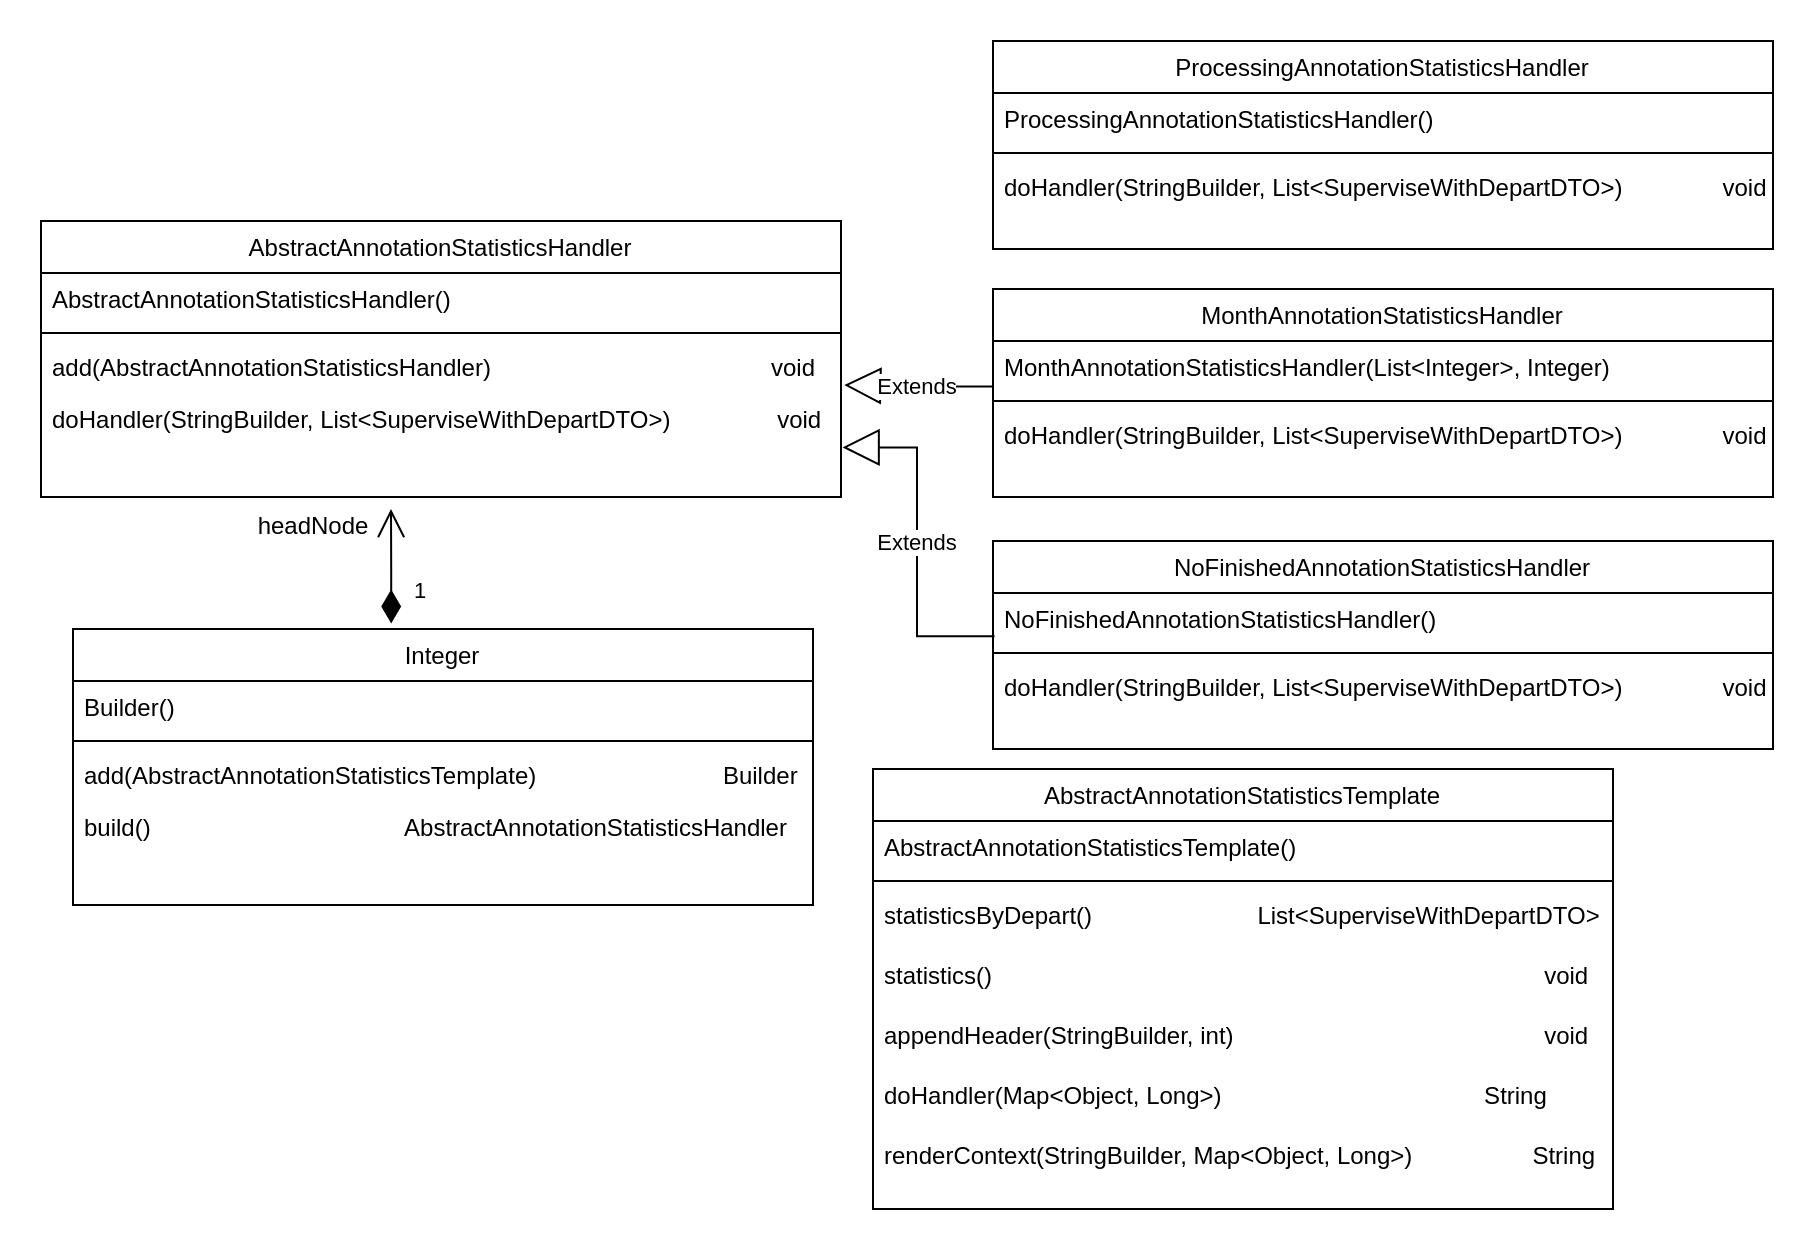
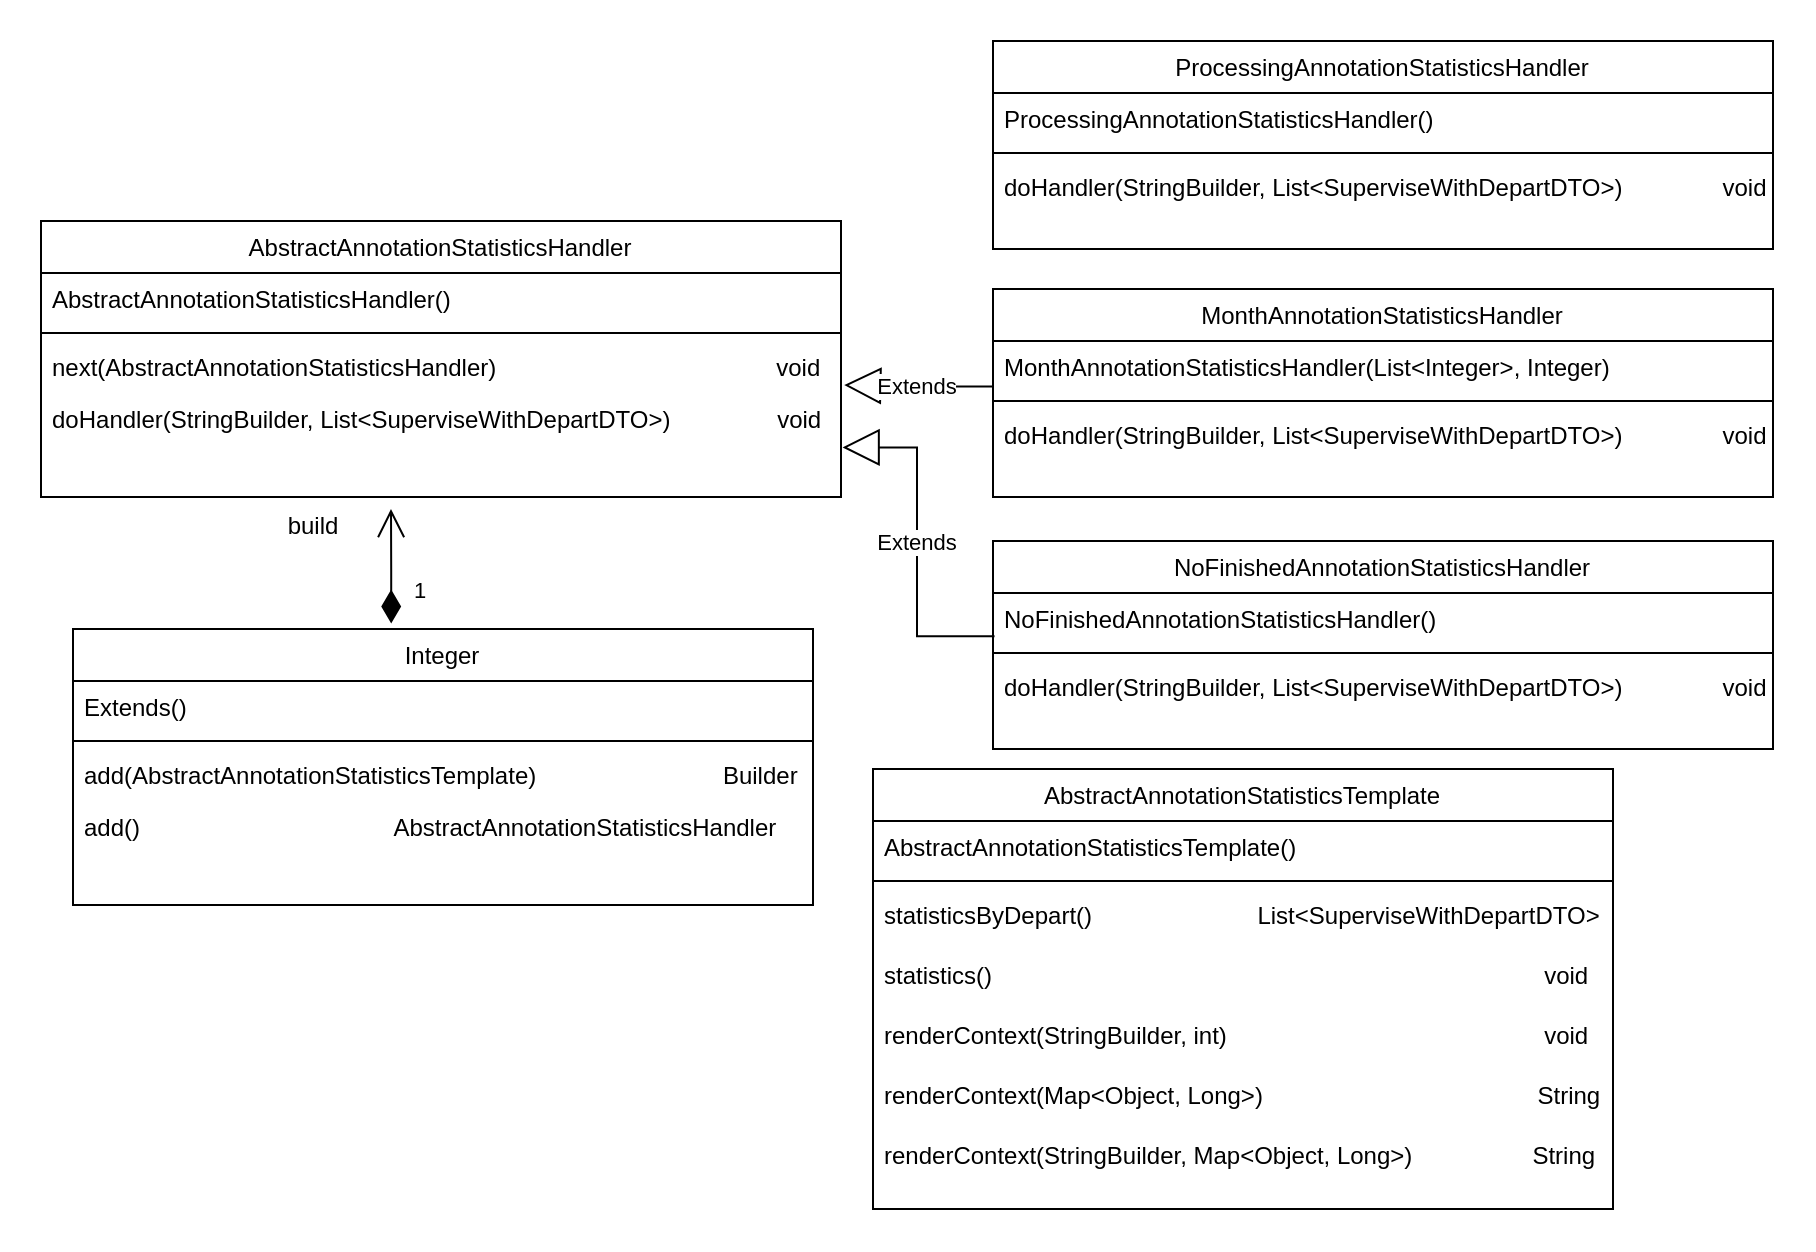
  <mxCell id="0" />
  <mxCell id="1" parent="0" />
  <mxCell id="2" value="AbstractAnnotationStatisticsHandler" style="swimlane;fontStyle=0;align=center;verticalAlign=top;childLayout=stackLayout;horizontal=1;startSize=26;horizontalStack=0;resizeParent=1;resizeLast=0;collapsible=1;marginBottom=0;rounded=0;shadow=0;strokeWidth=1;" parent="1" vertex="1"><mxGeometry x="20" y="110" width="400" height="138" as="geometry"><mxRectangle x="230" y="140" width="160" height="26" as="alternateBounds" /></mxGeometry></mxCell>
  <mxCell id="3" value="AbstractAnnotationStatisticsHandler()" style="text;align=left;verticalAlign=top;spacingLeft=4;spacingRight=4;overflow=hidden;rotatable=0;points=[[0,0.5],[1,0.5]];portConstraint=eastwest;" parent="2" vertex="1"><mxGeometry y="26" width="400" height="26" as="geometry" /></mxCell>
  <mxCell id="4" value="" style="line;html=1;strokeWidth=1;align=left;verticalAlign=middle;spacingTop=-1;spacingLeft=3;spacingRight=3;rotatable=0;labelPosition=right;points=[];portConstraint=eastwest;" parent="2" vertex="1"><mxGeometry y="52" width="400" height="8" as="geometry" /></mxCell>
- <mxCell id="5" value="add(AbstractAnnotationStatisticsHandler)                                          void" style="text;align=left;verticalAlign=top;spacingLeft=4;spacingRight=4;overflow=hidden;rotatable=0;points=[[0,0.5],[1,0.5]];portConstraint=eastwest;fillColor=none;" parent="2" vertex="1"><mxGeometry y="60" width="400" height="26" as="geometry" /></mxCell>
+ <mxCell id="5" value="next(AbstractAnnotationStatisticsHandler)                                          void" style="text;align=left;verticalAlign=top;spacingLeft=4;spacingRight=4;overflow=hidden;rotatable=0;points=[[0,0.5],[1,0.5]];portConstraint=eastwest;fillColor=none;" parent="2" vertex="1"><mxGeometry y="60" width="400" height="26" as="geometry" /></mxCell>
  <mxCell id="6" value="doHandler(StringBuilder, List&lt;SuperviseWithDepartDTO&gt;)                void" style="text;align=left;verticalAlign=top;spacingLeft=4;spacingRight=4;overflow=hidden;rotatable=0;points=[[0,0.5],[1,0.5]];portConstraint=eastwest;" vertex="1" parent="2"><mxGeometry y="86" width="400" height="26" as="geometry" /></mxCell>
  <mxCell id="7" value="Integer" style="swimlane;fontStyle=0;align=center;verticalAlign=top;childLayout=stackLayout;horizontal=1;startSize=26;horizontalStack=0;resizeParent=1;resizeLast=0;collapsible=1;marginBottom=0;rounded=0;shadow=0;strokeWidth=1;" parent="1" vertex="1"><mxGeometry x="36" y="314" width="370" height="138" as="geometry"><mxRectangle x="130" y="380" width="160" height="26" as="alternateBounds" /></mxGeometry></mxCell>
- <mxCell id="8" value="Builder()" style="text;align=left;verticalAlign=top;spacingLeft=4;spacingRight=4;overflow=hidden;rotatable=0;points=[[0,0.5],[1,0.5]];portConstraint=eastwest;" parent="7" vertex="1"><mxGeometry y="26" width="370" height="26" as="geometry" /></mxCell>
+ <mxCell id="8" value="Extends()" style="text;align=left;verticalAlign=top;spacingLeft=4;spacingRight=4;overflow=hidden;rotatable=0;points=[[0,0.5],[1,0.5]];portConstraint=eastwest;" parent="7" vertex="1"><mxGeometry y="26" width="370" height="26" as="geometry" /></mxCell>
  <mxCell id="9" value="" style="line;html=1;strokeWidth=1;align=left;verticalAlign=middle;spacingTop=-1;spacingLeft=3;spacingRight=3;rotatable=0;labelPosition=right;points=[];portConstraint=eastwest;" parent="7" vertex="1"><mxGeometry y="52" width="370" height="8" as="geometry" /></mxCell>
  <mxCell id="10" value="add(AbstractAnnotationStatisticsTemplate)                            Builder" style="text;align=left;verticalAlign=top;spacingLeft=4;spacingRight=4;overflow=hidden;rotatable=0;points=[[0,0.5],[1,0.5]];portConstraint=eastwest;fontStyle=0" parent="7" vertex="1"><mxGeometry y="60" width="370" height="26" as="geometry" /></mxCell>
- <mxCell id="11" value="build()                                      AbstractAnnotationStatisticsHandler" style="text;align=left;verticalAlign=top;spacingLeft=4;spacingRight=4;overflow=hidden;rotatable=0;points=[[0,0.5],[1,0.5]];portConstraint=eastwest;" parent="7" vertex="1"><mxGeometry y="86" width="370" height="26" as="geometry" /></mxCell>
+ <mxCell id="11" value="add()                                      AbstractAnnotationStatisticsHandler" style="text;align=left;verticalAlign=top;spacingLeft=4;spacingRight=4;overflow=hidden;rotatable=0;points=[[0,0.5],[1,0.5]];portConstraint=eastwest;" parent="7" vertex="1"><mxGeometry y="86" width="370" height="26" as="geometry" /></mxCell>
  <mxCell id="12" value="ProcessingAnnotationStatisticsHandler" style="swimlane;fontStyle=0;align=center;verticalAlign=top;childLayout=stackLayout;horizontal=1;startSize=26;horizontalStack=0;resizeParent=1;resizeLast=0;collapsible=1;marginBottom=0;rounded=0;shadow=0;strokeWidth=1;" parent="1" vertex="1"><mxGeometry x="496" y="20" width="390" height="104" as="geometry"><mxRectangle x="550" y="140" width="160" height="26" as="alternateBounds" /></mxGeometry></mxCell>
  <mxCell id="13" value="ProcessingAnnotationStatisticsHandler()" style="text;align=left;verticalAlign=top;spacingLeft=4;spacingRight=4;overflow=hidden;rotatable=0;points=[[0,0.5],[1,0.5]];portConstraint=eastwest;" parent="12" vertex="1"><mxGeometry y="26" width="390" height="26" as="geometry" /></mxCell>
  <mxCell id="14" value="" style="line;html=1;strokeWidth=1;align=left;verticalAlign=middle;spacingTop=-1;spacingLeft=3;spacingRight=3;rotatable=0;labelPosition=right;points=[];portConstraint=eastwest;" parent="12" vertex="1"><mxGeometry y="52" width="390" height="8" as="geometry" /></mxCell>
  <mxCell id="15" value="doHandler(StringBuilder, List&lt;SuperviseWithDepartDTO&gt;)               void" style="text;align=left;verticalAlign=top;spacingLeft=4;spacingRight=4;overflow=hidden;rotatable=0;points=[[0,0.5],[1,0.5]];portConstraint=eastwest;" parent="12" vertex="1"><mxGeometry y="60" width="390" height="26" as="geometry" /></mxCell>
  <mxCell id="16" value="MonthAnnotationStatisticsHandler" style="swimlane;fontStyle=0;align=center;verticalAlign=top;childLayout=stackLayout;horizontal=1;startSize=26;horizontalStack=0;resizeParent=1;resizeLast=0;collapsible=1;marginBottom=0;rounded=0;shadow=0;strokeWidth=1;" vertex="1" parent="1"><mxGeometry x="496" y="144" width="390" height="104" as="geometry"><mxRectangle x="550" y="140" width="160" height="26" as="alternateBounds" /></mxGeometry></mxCell>
  <mxCell id="17" value="MonthAnnotationStatisticsHandler(List&lt;Integer&gt;, Integer)" style="text;align=left;verticalAlign=top;spacingLeft=4;spacingRight=4;overflow=hidden;rotatable=0;points=[[0,0.5],[1,0.5]];portConstraint=eastwest;" vertex="1" parent="16"><mxGeometry y="26" width="390" height="26" as="geometry" /></mxCell>
  <mxCell id="18" value="" style="line;html=1;strokeWidth=1;align=left;verticalAlign=middle;spacingTop=-1;spacingLeft=3;spacingRight=3;rotatable=0;labelPosition=right;points=[];portConstraint=eastwest;" vertex="1" parent="16"><mxGeometry y="52" width="390" height="8" as="geometry" /></mxCell>
  <mxCell id="19" value="doHandler(StringBuilder, List&lt;SuperviseWithDepartDTO&gt;)               void" style="text;align=left;verticalAlign=top;spacingLeft=4;spacingRight=4;overflow=hidden;rotatable=0;points=[[0,0.5],[1,0.5]];portConstraint=eastwest;" vertex="1" parent="16"><mxGeometry y="60" width="390" height="26" as="geometry" /></mxCell>
  <mxCell id="20" value="NoFinishedAnnotationStatisticsHandler" style="swimlane;fontStyle=0;align=center;verticalAlign=top;childLayout=stackLayout;horizontal=1;startSize=26;horizontalStack=0;resizeParent=1;resizeLast=0;collapsible=1;marginBottom=0;rounded=0;shadow=0;strokeWidth=1;" vertex="1" parent="1"><mxGeometry x="496" y="270" width="390" height="104" as="geometry"><mxRectangle x="550" y="140" width="160" height="26" as="alternateBounds" /></mxGeometry></mxCell>
  <mxCell id="21" value="NoFinishedAnnotationStatisticsHandler()" style="text;align=left;verticalAlign=top;spacingLeft=4;spacingRight=4;overflow=hidden;rotatable=0;points=[[0,0.5],[1,0.5]];portConstraint=eastwest;" vertex="1" parent="20"><mxGeometry y="26" width="390" height="26" as="geometry" /></mxCell>
  <mxCell id="22" value="" style="line;html=1;strokeWidth=1;align=left;verticalAlign=middle;spacingTop=-1;spacingLeft=3;spacingRight=3;rotatable=0;labelPosition=right;points=[];portConstraint=eastwest;" vertex="1" parent="20"><mxGeometry y="52" width="390" height="8" as="geometry" /></mxCell>
  <mxCell id="23" value="doHandler(StringBuilder, List&lt;SuperviseWithDepartDTO&gt;)               void" style="text;align=left;verticalAlign=top;spacingLeft=4;spacingRight=4;overflow=hidden;rotatable=0;points=[[0,0.5],[1,0.5]];portConstraint=eastwest;" vertex="1" parent="20"><mxGeometry y="60" width="390" height="26" as="geometry" /></mxCell>
  <mxCell id="24" value="Extends" style="endArrow=block;endSize=16;endFill=0;html=1;rounded=0;entryX=1.004;entryY=-0.154;entryDx=0;entryDy=0;entryPerimeter=0;exitX=0;exitY=0.877;exitDx=0;exitDy=0;exitPerimeter=0;edgeStyle=orthogonalEdgeStyle;" edge="1" parent="1" source="17" target="6"><mxGeometry width="160" relative="1" as="geometry"><mxPoint x="336" y="294" as="sourcePoint" /><mxPoint x="496" y="294" as="targetPoint" /></mxGeometry></mxCell>
  <mxCell id="25" value="Extends" style="endArrow=block;endSize=16;endFill=0;html=1;rounded=0;exitX=0.002;exitY=0.831;exitDx=0;exitDy=0;exitPerimeter=0;edgeStyle=orthogonalEdgeStyle;entryX=1.002;entryY=1.046;entryDx=0;entryDy=0;entryPerimeter=0;" edge="1" parent="1" source="21" target="6"><mxGeometry width="160" relative="1" as="geometry"><mxPoint x="286" y="324" as="sourcePoint" /><mxPoint x="436" y="225" as="targetPoint" /></mxGeometry></mxCell>
  <mxCell id="26" value="1" style="endArrow=open;html=1;endSize=12;startArrow=diamondThin;startSize=14;startFill=1;edgeStyle=orthogonalEdgeStyle;align=left;verticalAlign=bottom;rounded=0;exitX=0.43;exitY=-0.02;exitDx=0;exitDy=0;exitPerimeter=0;" edge="1" parent="1" source="7"><mxGeometry x="-0.749" y="-11" relative="1" as="geometry"><mxPoint x="196" y="284" as="sourcePoint" /><mxPoint x="195" y="254" as="targetPoint" /><mxPoint x="-1" as="offset" /></mxGeometry></mxCell>
- <mxCell id="27" value="headNode" style="text;html=1;align=center;verticalAlign=middle;resizable=0;points=[];autosize=1;strokeColor=none;fillColor=none;" vertex="1" parent="1"><mxGeometry x="116" y="248" width="80" height="30" as="geometry" /></mxCell>
+ <mxCell id="27" value="build" style="text;html=1;align=center;verticalAlign=middle;resizable=0;points=[];autosize=1;strokeColor=none;fillColor=none;" vertex="1" parent="1"><mxGeometry x="116" y="248" width="80" height="30" as="geometry" /></mxCell>
  <mxCell id="28" value="&lt;span style=&quot;font-weight: normal;&quot;&gt;AbstractAnnotationStatisticsTemplate&lt;/span&gt;" style="swimlane;fontStyle=1;align=center;verticalAlign=top;childLayout=stackLayout;horizontal=1;startSize=26;horizontalStack=0;resizeParent=1;resizeParentMax=0;resizeLast=0;collapsible=1;marginBottom=0;whiteSpace=wrap;html=1;" vertex="1" parent="1"><mxGeometry x="436" y="384" width="370" height="220" as="geometry" /></mxCell>
  <mxCell id="29" value="AbstractAnnotationStatisticsTemplate()" style="text;strokeColor=none;fillColor=none;align=left;verticalAlign=top;spacingLeft=4;spacingRight=4;overflow=hidden;rotatable=0;points=[[0,0.5],[1,0.5]];portConstraint=eastwest;whiteSpace=wrap;html=1;" vertex="1" parent="28"><mxGeometry y="26" width="370" height="26" as="geometry" /></mxCell>
  <mxCell id="30" value="" style="line;strokeWidth=1;fillColor=none;align=left;verticalAlign=middle;spacingTop=-1;spacingLeft=3;spacingRight=3;rotatable=0;labelPosition=right;points=[];portConstraint=eastwest;strokeColor=inherit;" vertex="1" parent="28"><mxGeometry y="52" width="370" height="8" as="geometry" /></mxCell>
  <mxCell id="31" value="statisticsByDepart()&lt;span style=&quot;white-space: pre;&quot;&gt;&#09;&lt;/span&gt;&lt;span style=&quot;white-space: pre;&quot;&gt;&#09;&lt;/span&gt;&lt;span style=&quot;white-space: pre;&quot;&gt;&#09;&lt;/span&gt;&lt;span style=&quot;white-space: pre;&quot;&gt;&#09;&lt;/span&gt;List&amp;lt;SuperviseWithDepartDTO&amp;gt;" style="text;strokeColor=none;fillColor=none;align=left;verticalAlign=top;spacingLeft=4;spacingRight=4;overflow=hidden;rotatable=0;points=[[0,0.5],[1,0.5]];portConstraint=eastwest;whiteSpace=wrap;html=1;" vertex="1" parent="28"><mxGeometry y="60" width="370" height="30" as="geometry" /></mxCell>
  <mxCell id="32" value="statistics()&lt;span style=&quot;white-space: pre;&quot;&gt;&#09;&lt;/span&gt;&lt;span style=&quot;white-space: pre;&quot;&gt;&#09;&lt;/span&gt;&lt;span style=&quot;white-space: pre;&quot;&gt;&#09;&lt;/span&gt;&lt;span style=&quot;white-space: pre;&quot;&gt;&#09;&lt;/span&gt;&lt;span style=&quot;white-space: pre;&quot;&gt;&#09;&lt;/span&gt;&lt;span style=&quot;white-space: pre;&quot;&gt;&#09;&lt;/span&gt;&lt;span style=&quot;white-space: pre;&quot;&gt;&#09;&lt;/span&gt;&lt;span style=&quot;white-space: pre;&quot;&gt;&#09;&lt;/span&gt;&lt;span style=&quot;white-space: pre;&quot;&gt;&#09;&lt;/span&gt;&lt;span style=&quot;white-space: pre;&quot;&gt;&#09;&lt;/span&gt;&amp;nbsp; &amp;nbsp;void" style="text;strokeColor=none;fillColor=none;align=left;verticalAlign=top;spacingLeft=4;spacingRight=4;overflow=hidden;rotatable=0;points=[[0,0.5],[1,0.5]];portConstraint=eastwest;whiteSpace=wrap;html=1;" vertex="1" parent="28"><mxGeometry y="90" width="370" height="30" as="geometry" /></mxCell>
- <mxCell id="33" value="appendHeader(StringBuilder, int)&amp;nbsp;&amp;nbsp;&lt;span style=&quot;white-space: pre;&quot;&gt;&#09;&lt;/span&gt;&lt;span style=&quot;white-space: pre;&quot;&gt;&#09;&lt;/span&gt;&lt;span style=&quot;white-space: pre;&quot;&gt;&#09;&lt;/span&gt;&lt;span style=&quot;white-space: pre;&quot;&gt;&#09;&lt;/span&gt;&lt;span style=&quot;white-space: pre;&quot;&gt;&#09;&lt;/span&gt;&lt;span style=&quot;white-space: pre;&quot;&gt;&#09;&lt;/span&gt;&amp;nbsp; &amp;nbsp;void" style="text;strokeColor=none;fillColor=none;align=left;verticalAlign=top;spacingLeft=4;spacingRight=4;overflow=hidden;rotatable=0;points=[[0,0.5],[1,0.5]];portConstraint=eastwest;whiteSpace=wrap;html=1;" vertex="1" parent="28"><mxGeometry y="120" width="370" height="30" as="geometry" /></mxCell>
- <mxCell id="34" value="doHandler(Map&amp;lt;Object, Long&amp;gt;)&amp;nbsp;&amp;nbsp;&lt;span style=&quot;white-space: pre;&quot;&gt;&#09;&lt;/span&gt;&lt;span style=&quot;white-space: pre;&quot;&gt;&#09;&lt;/span&gt;&lt;span style=&quot;white-space: pre;&quot;&gt;&#09;&lt;/span&gt;&lt;span style=&quot;white-space: pre;&quot;&gt;&#09;&lt;/span&gt;&amp;nbsp; &amp;nbsp; &amp;nbsp; &amp;nbsp; &amp;nbsp; String" style="text;strokeColor=none;fillColor=none;align=left;verticalAlign=top;spacingLeft=4;spacingRight=4;overflow=hidden;rotatable=0;points=[[0,0.5],[1,0.5]];portConstraint=eastwest;whiteSpace=wrap;html=1;" vertex="1" parent="28"><mxGeometry y="150" width="370" height="30" as="geometry" /></mxCell>
+ <mxCell id="33" value="renderContext(StringBuilder, int)&amp;nbsp;&amp;nbsp;&lt;span style=&quot;white-space: pre;&quot;&gt;&#09;&lt;/span&gt;&lt;span style=&quot;white-space: pre;&quot;&gt;&#09;&lt;/span&gt;&lt;span style=&quot;white-space: pre;&quot;&gt;&#09;&lt;/span&gt;&lt;span style=&quot;white-space: pre;&quot;&gt;&#09;&lt;/span&gt;&lt;span style=&quot;white-space: pre;&quot;&gt;&#09;&lt;/span&gt;&lt;span style=&quot;white-space: pre;&quot;&gt;&#09;&lt;/span&gt;&amp;nbsp; &amp;nbsp;void" style="text;strokeColor=none;fillColor=none;align=left;verticalAlign=top;spacingLeft=4;spacingRight=4;overflow=hidden;rotatable=0;points=[[0,0.5],[1,0.5]];portConstraint=eastwest;whiteSpace=wrap;html=1;" vertex="1" parent="28"><mxGeometry y="120" width="370" height="30" as="geometry" /></mxCell>
+ <mxCell id="34" value="renderContext(Map&amp;lt;Object, Long&amp;gt;)&amp;nbsp;&amp;nbsp;&lt;span style=&quot;white-space: pre;&quot;&gt;&#09;&lt;/span&gt;&lt;span style=&quot;white-space: pre;&quot;&gt;&#09;&lt;/span&gt;&lt;span style=&quot;white-space: pre;&quot;&gt;&#09;&lt;/span&gt;&lt;span style=&quot;white-space: pre;&quot;&gt;&#09;&lt;/span&gt;&amp;nbsp; &amp;nbsp; &amp;nbsp; &amp;nbsp; &amp;nbsp; String" style="text;strokeColor=none;fillColor=none;align=left;verticalAlign=top;spacingLeft=4;spacingRight=4;overflow=hidden;rotatable=0;points=[[0,0.5],[1,0.5]];portConstraint=eastwest;whiteSpace=wrap;html=1;" vertex="1" parent="28"><mxGeometry y="150" width="370" height="30" as="geometry" /></mxCell>
  <mxCell id="35" value="renderContext(StringBuilder, Map&amp;lt;Object, Long&amp;gt;)&amp;nbsp;&amp;nbsp;&#09;&lt;span style=&quot;border-color: var(--border-color);&quot;&gt;&lt;span style=&quot;white-space: pre;&quot;&gt;&amp;nbsp;&amp;nbsp;&amp;nbsp;&amp;nbsp;&lt;/span&gt;&lt;/span&gt;&lt;span style=&quot;border-color: var(--border-color);&quot;&gt;&lt;span style=&quot;white-space: pre;&quot;&gt;&amp;nbsp;&amp;nbsp;&amp;nbsp;&amp;nbsp;&lt;/span&gt;&lt;/span&gt;&lt;span style=&quot;border-color: var(--border-color);&quot;&gt;&lt;span style=&quot;white-space: pre;&quot;&gt;&amp;nbsp;&amp;nbsp;&amp;nbsp;&amp;nbsp;&lt;/span&gt;&lt;/span&gt;&amp;nbsp; &amp;nbsp;String" style="text;strokeColor=none;fillColor=none;align=left;verticalAlign=top;spacingLeft=4;spacingRight=4;overflow=hidden;rotatable=0;points=[[0,0.5],[1,0.5]];portConstraint=eastwest;whiteSpace=wrap;html=1;" vertex="1" parent="28"><mxGeometry y="180" width="370" height="40" as="geometry" /></mxCell>
